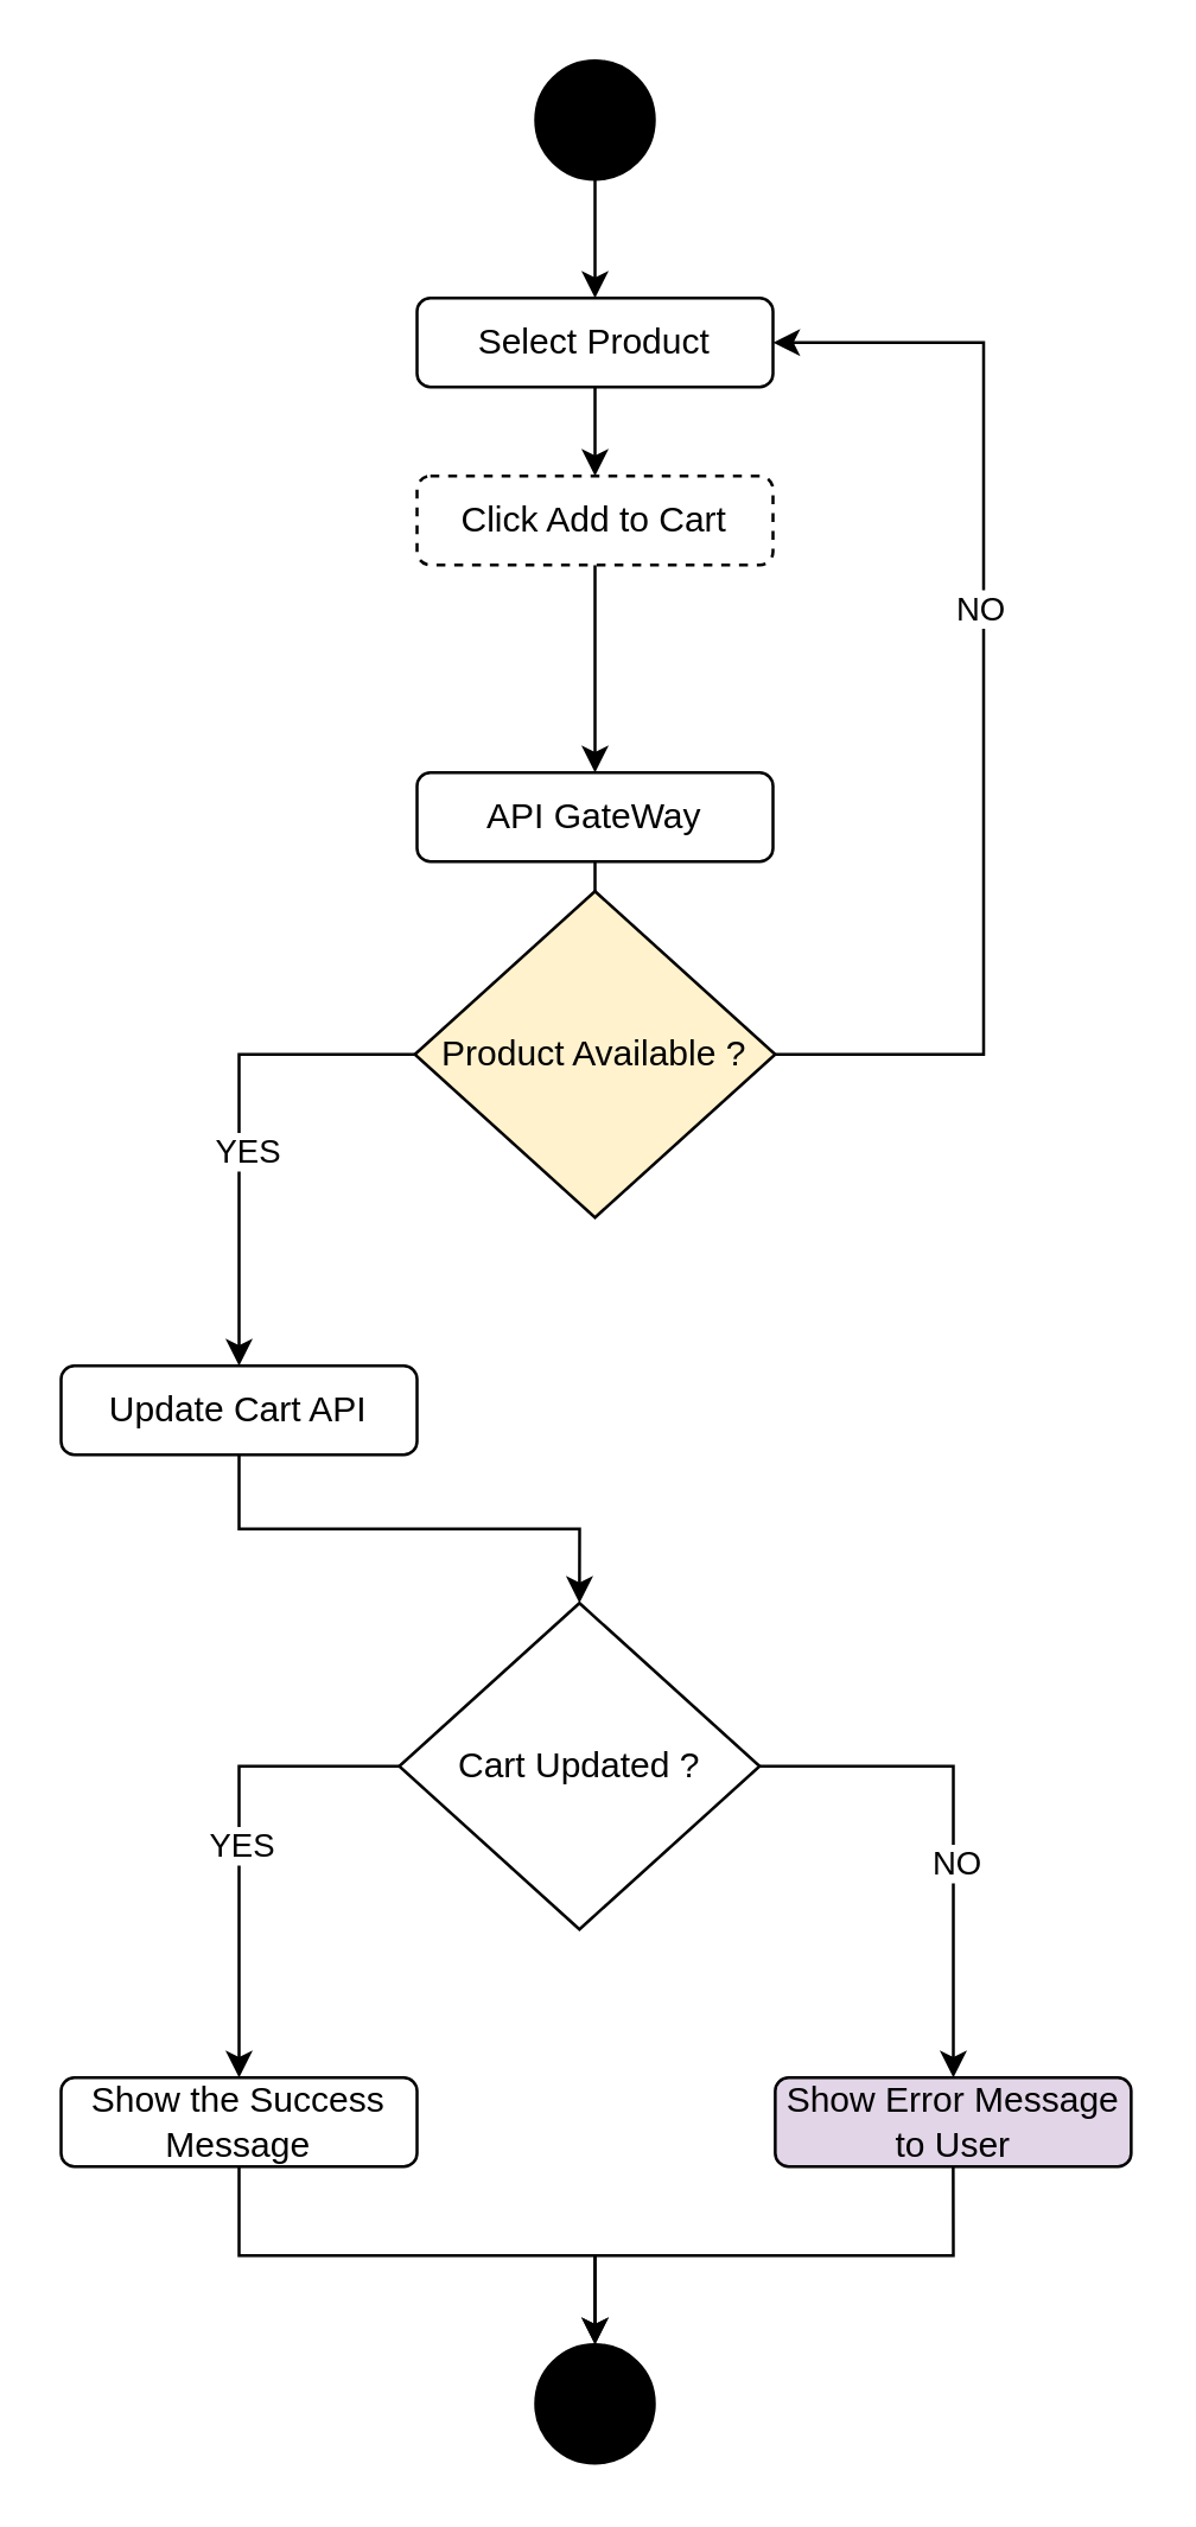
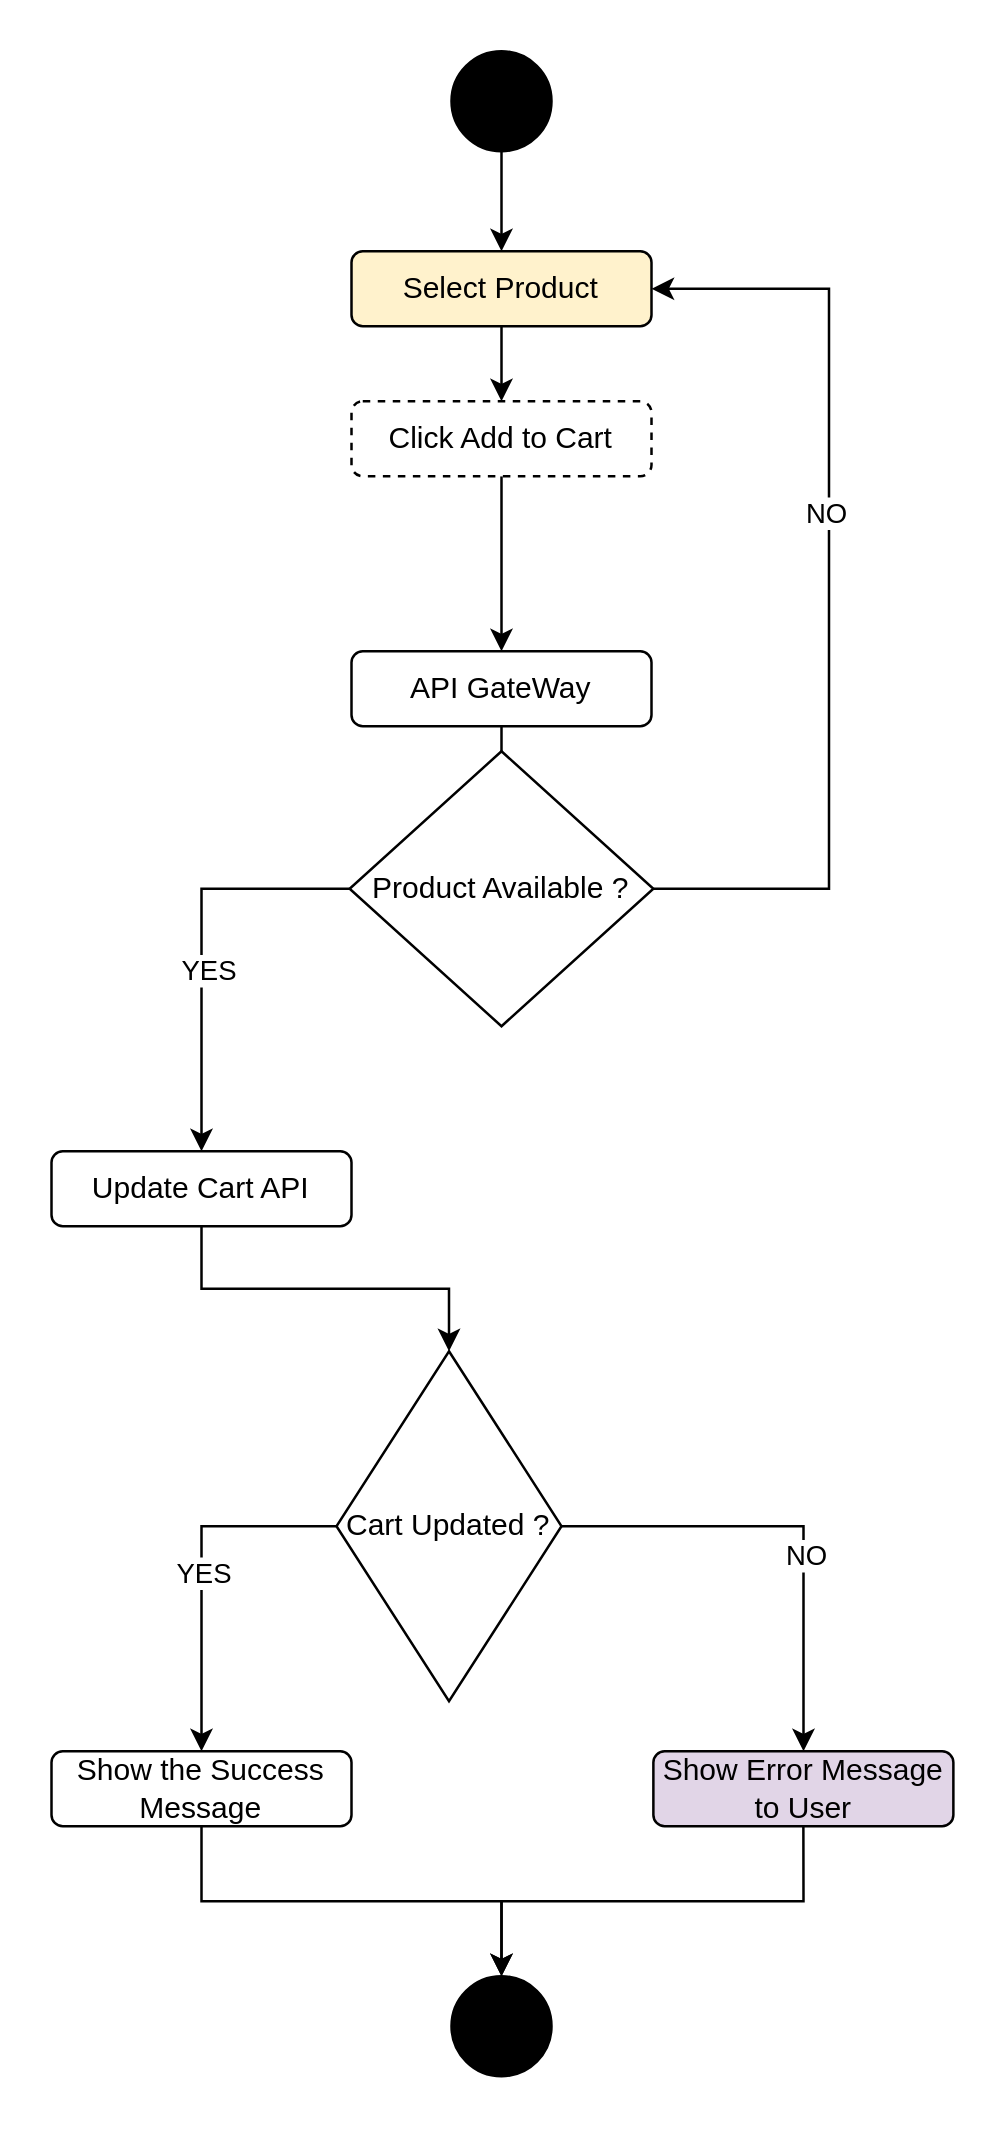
  <mxCell id="0" />
  <mxCell id="1" parent="0" />
  <mxCell id="2" style="edgeStyle=orthogonalEdgeStyle;rounded=0;orthogonalLoop=1;jettySize=auto;html=1;exitX=0.5;exitY=1;exitDx=0;exitDy=0;entryX=0.5;entryY=0;entryDx=0;entryDy=0;" parent="1" source="3" target="5" edge="1"><mxGeometry relative="1" as="geometry" /></mxCell>
  <mxCell id="3" value="" style="ellipse;whiteSpace=wrap;html=1;aspect=fixed;fillColor=#000000;" parent="1" vertex="1"><mxGeometry x="180" y="20" width="40" height="40" as="geometry" /></mxCell>
  <mxCell id="4" style="edgeStyle=orthogonalEdgeStyle;rounded=0;orthogonalLoop=1;jettySize=auto;html=1;exitX=0.5;exitY=1;exitDx=0;exitDy=0;entryX=0.5;entryY=0;entryDx=0;entryDy=0;" parent="1" source="5" target="7" edge="1"><mxGeometry relative="1" as="geometry" /></mxCell>
- <mxCell id="5" value="Select Product" style="rounded=1;whiteSpace=wrap;html=1;" parent="1" vertex="1"><mxGeometry x="140" y="100" width="120" height="30" as="geometry" /></mxCell>
+ <mxCell id="5" value="Select Product" style="rounded=1;whiteSpace=wrap;html=1;fillColor=#fff2cc;" parent="1" vertex="1"><mxGeometry x="140" y="100" width="120" height="30" as="geometry" /></mxCell>
  <mxCell id="6" style="edgeStyle=orthogonalEdgeStyle;rounded=0;orthogonalLoop=1;jettySize=auto;html=1;exitX=0.5;exitY=1;exitDx=0;exitDy=0;entryX=0.5;entryY=0;entryDx=0;entryDy=0;" parent="1" source="7" target="9" edge="1"><mxGeometry relative="1" as="geometry" /></mxCell>
  <mxCell id="7" value="Click Add to Cart" style="rounded=1;whiteSpace=wrap;html=1;dashed=1;" parent="1" vertex="1"><mxGeometry x="140" y="160" width="120" height="30" as="geometry" /></mxCell>
  <mxCell id="8" style="edgeStyle=orthogonalEdgeStyle;rounded=0;orthogonalLoop=1;jettySize=auto;html=1;exitX=0.5;exitY=1;exitDx=0;exitDy=0;" parent="1" source="9" target="14" edge="1"><mxGeometry relative="1" as="geometry" /></mxCell>
  <mxCell id="9" value="API GateWay" style="rounded=1;whiteSpace=wrap;html=1;" parent="1" vertex="1"><mxGeometry x="140" y="260" width="120" height="30" as="geometry" /></mxCell>
  <mxCell id="10" style="edgeStyle=orthogonalEdgeStyle;rounded=0;orthogonalLoop=1;jettySize=auto;html=1;exitX=0;exitY=0.5;exitDx=0;exitDy=0;entryX=0.5;entryY=0;entryDx=0;entryDy=0;" parent="1" source="14" target="16" edge="1"><mxGeometry relative="1" as="geometry" /></mxCell>
  <mxCell id="11" value="YES" style="edgeLabel;html=1;align=center;verticalAlign=middle;resizable=0;points=[];" parent="10" vertex="1" connectable="0"><mxGeometry x="0.123" y="2" relative="1" as="geometry"><mxPoint as="offset" /></mxGeometry></mxCell>
  <mxCell id="12" style="edgeStyle=orthogonalEdgeStyle;rounded=0;orthogonalLoop=1;jettySize=auto;html=1;exitX=1;exitY=0.5;exitDx=0;exitDy=0;entryX=1;entryY=0.5;entryDx=0;entryDy=0;" parent="1" source="14" target="5" edge="1"><mxGeometry relative="1" as="geometry"><mxPoint x="320" y="460" as="targetPoint" /><Array as="points"><mxPoint x="331" y="355" /><mxPoint x="331" y="115" /></Array></mxGeometry></mxCell>
  <mxCell id="13" value="NO" style="edgeLabel;html=1;align=center;verticalAlign=middle;resizable=0;points=[];" parent="12" vertex="1" connectable="0"><mxGeometry x="0.16" y="2" relative="1" as="geometry"><mxPoint as="offset" /></mxGeometry></mxCell>
- <mxCell id="14" value="Product Available ?" style="rhombus;whiteSpace=wrap;html=1;fillColor=#fff2cc;" parent="1" vertex="1"><mxGeometry x="139.25" y="300" width="121.5" height="110" as="geometry" /></mxCell>
+ <mxCell id="14" value="Product Available ?" style="rhombus;whiteSpace=wrap;html=1;" parent="1" vertex="1"><mxGeometry x="139.25" y="300" width="121.5" height="110" as="geometry" /></mxCell>
  <mxCell id="15" style="edgeStyle=orthogonalEdgeStyle;rounded=0;orthogonalLoop=1;jettySize=auto;html=1;exitX=0.5;exitY=1;exitDx=0;exitDy=0;entryX=0.5;entryY=0;entryDx=0;entryDy=0;" parent="1" source="16" target="21" edge="1"><mxGeometry relative="1" as="geometry" /></mxCell>
  <mxCell id="16" value="Update Cart API" style="rounded=1;whiteSpace=wrap;html=1;" parent="1" vertex="1"><mxGeometry x="20" y="460" width="120" height="30" as="geometry" /></mxCell>
  <mxCell id="17" style="edgeStyle=orthogonalEdgeStyle;rounded=0;orthogonalLoop=1;jettySize=auto;html=1;exitX=0;exitY=0.5;exitDx=0;exitDy=0;entryX=0.5;entryY=0;entryDx=0;entryDy=0;" parent="1" source="21" target="23" edge="1"><mxGeometry relative="1" as="geometry" /></mxCell>
  <mxCell id="18" value="YES" style="edgeLabel;html=1;align=center;verticalAlign=middle;resizable=0;points=[];" parent="17" vertex="1" connectable="0"><mxGeometry x="0.006" relative="1" as="geometry"><mxPoint as="offset" /></mxGeometry></mxCell>
  <mxCell id="19" style="edgeStyle=orthogonalEdgeStyle;rounded=0;orthogonalLoop=1;jettySize=auto;html=1;exitX=1;exitY=0.5;exitDx=0;exitDy=0;" parent="1" source="21" target="25" edge="1"><mxGeometry relative="1" as="geometry" /></mxCell>
  <mxCell id="20" value="NO" style="edgeLabel;html=1;align=center;verticalAlign=middle;resizable=0;points=[];" parent="19" vertex="1" connectable="0"><mxGeometry x="0.154" y="1" relative="1" as="geometry"><mxPoint as="offset" /></mxGeometry></mxCell>
- <mxCell id="21" value="Cart Updated ?" style="rhombus;whiteSpace=wrap;html=1;" parent="1" vertex="1"><mxGeometry x="134" y="540" width="121.5" height="110" as="geometry" /></mxCell>
+ <mxCell id="21" value="Cart Updated ?" style="rhombus;whiteSpace=wrap;html=1;" parent="1" vertex="1"><mxGeometry x="134" y="540" width="90" height="140" as="geometry" /></mxCell>
  <mxCell id="22" style="edgeStyle=orthogonalEdgeStyle;rounded=0;orthogonalLoop=1;jettySize=auto;html=1;exitX=0.5;exitY=1;exitDx=0;exitDy=0;entryX=0.5;entryY=0;entryDx=0;entryDy=0;" parent="1" source="23" target="26" edge="1"><mxGeometry relative="1" as="geometry" /></mxCell>
  <mxCell id="23" value="Show the Success Message" style="rounded=1;whiteSpace=wrap;html=1;" parent="1" vertex="1"><mxGeometry x="20" y="700" width="120" height="30" as="geometry" /></mxCell>
  <mxCell id="24" style="edgeStyle=orthogonalEdgeStyle;rounded=0;orthogonalLoop=1;jettySize=auto;html=1;exitX=0.5;exitY=1;exitDx=0;exitDy=0;entryX=0.5;entryY=0;entryDx=0;entryDy=0;" parent="1" source="25" target="26" edge="1"><mxGeometry relative="1" as="geometry" /></mxCell>
  <mxCell id="25" value="Show Error Message to User" style="rounded=1;whiteSpace=wrap;html=1;fillColor=#e1d5e7;" parent="1" vertex="1"><mxGeometry x="260.75" y="700" width="120" height="30" as="geometry" /></mxCell>
  <mxCell id="26" value="" style="ellipse;whiteSpace=wrap;html=1;aspect=fixed;fillColor=#000000;" parent="1" vertex="1"><mxGeometry x="180" y="790" width="40" height="40" as="geometry" /></mxCell>
